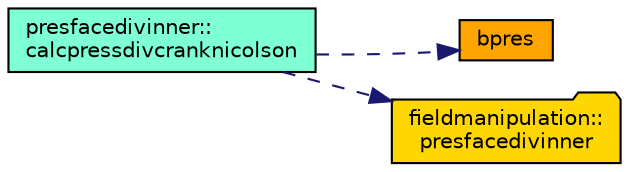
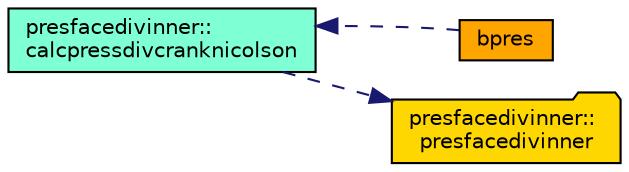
  digraph {
    rankdir=LR
    node [color=black fontname=Helvetica fontsize=10 shape=box style=filled]
    edge [color=midnightblue fontname=Helvetica fontsize=10 labelfontname=Helvetica labelfontsize=10 style=dashed]
    n1 [fillcolor=aquamarine fontcolor=black height=0.2 label="presfacedivinner::\lcalcpressdivcranknicolson" width=0.4]
    n2 [fillcolor=orange height=0.2 label=bpres width=0.4]
-   n3 [fillcolor=gold height=0.2 label="fieldmanipulation::\lpresfacedivinner" shape=folder width=0.4]
-   n1 -> n2
+   n3 [fillcolor=gold height=0.2 label="presfacedivinner::\lpresfacedivinner" shape=folder width=0.4]
+   n2 -> n1
    n1 -> n3
  }
